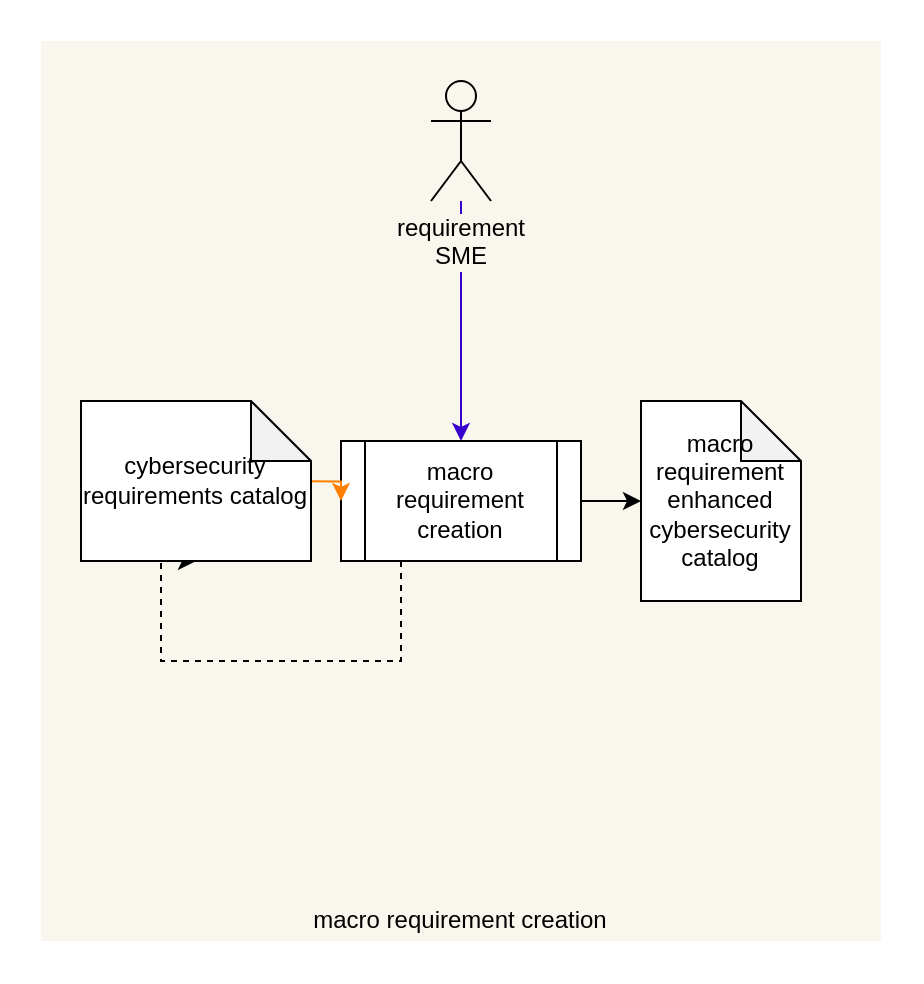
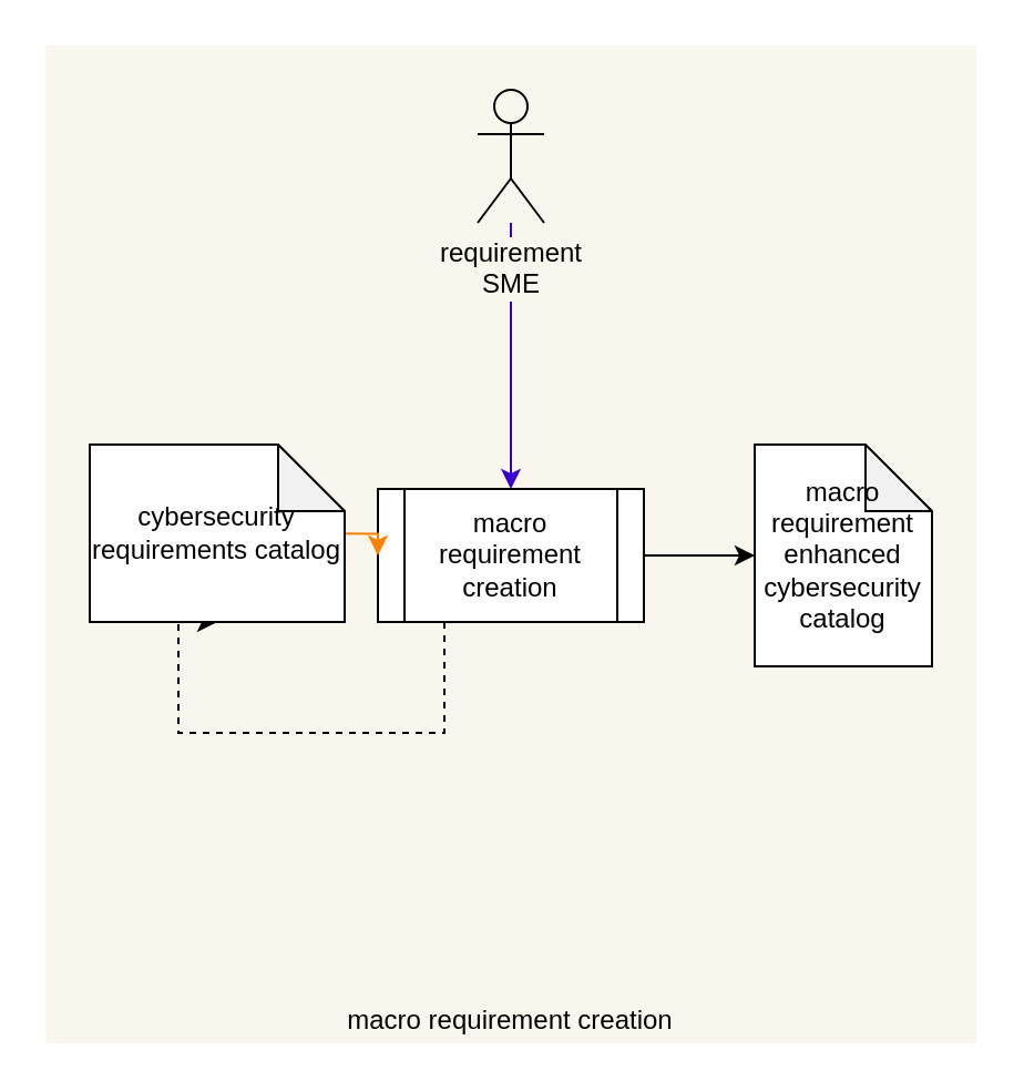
  <mxCell id="0" />
  <mxCell id="1" parent="0" />
  <mxCell id="2" value="" style="rounded=0;whiteSpace=wrap;html=1;fillColor=#f9f7ed;strokeColor=none;" parent="1" vertex="1"><mxGeometry x="20" y="20" width="420" height="450" as="geometry" /></mxCell>
  <mxCell id="3" style="edgeStyle=orthogonalEdgeStyle;rounded=0;orthogonalLoop=1;jettySize=auto;html=1;exitX=0.25;exitY=1;exitDx=0;exitDy=0;entryX=0.5;entryY=1;entryDx=0;entryDy=0;entryPerimeter=0;dashed=1;" parent="1" source="7" target="9" edge="1"><mxGeometry relative="1" as="geometry"><Array as="points"><mxPoint x="200" y="330" /><mxPoint x="80" y="330" /></Array></mxGeometry></mxCell>
  <mxCell id="4" style="edgeStyle=orthogonalEdgeStyle;rounded=0;orthogonalLoop=1;jettySize=auto;html=1;entryX=0.5;entryY=0;entryDx=0;entryDy=0;fillColor=#6a00ff;strokeColor=#3700CC;" parent="1" source="5" target="7" edge="1"><mxGeometry relative="1" as="geometry"><mxPoint x="275" y="100" as="sourcePoint" /><Array as="points"><mxPoint x="230" y="110" /><mxPoint x="230" y="110" /></Array></mxGeometry></mxCell>
  <mxCell id="5" value="&lt;span style=&quot;&quot;&gt;requirement&lt;br&gt;SME&lt;/span&gt;" style="shape=umlActor;verticalLabelPosition=bottom;labelBackgroundColor=#F9F7ED;verticalAlign=top;html=1;outlineConnect=0;fillColor=none;" parent="1" vertex="1"><mxGeometry x="215" y="40" width="30" height="60" as="geometry" /></mxCell>
  <mxCell id="6" style="edgeStyle=orthogonalEdgeStyle;rounded=0;orthogonalLoop=1;jettySize=auto;html=1;entryX=0;entryY=0.5;entryDx=0;entryDy=0;exitX=1;exitY=0.5;exitDx=0;exitDy=0;entryPerimeter=0;" parent="1" source="7" target="11" edge="1"><mxGeometry relative="1" as="geometry"><mxPoint x="460" y="240" as="sourcePoint" /></mxGeometry></mxCell>
  <mxCell id="7" value="macro requirement creation" style="shape=process;whiteSpace=wrap;html=1;backgroundOutline=1;" parent="1" vertex="1"><mxGeometry x="170" y="220" width="120" height="60" as="geometry" /></mxCell>
  <mxCell id="8" style="edgeStyle=orthogonalEdgeStyle;rounded=0;orthogonalLoop=1;jettySize=auto;html=1;exitX=1.001;exitY=0.502;exitDx=0;exitDy=0;exitPerimeter=0;entryX=0;entryY=0.5;entryDx=0;entryDy=0;strokeColor=#FF8000;" parent="1" source="9" target="7" edge="1"><mxGeometry relative="1" as="geometry" /></mxCell>
  <mxCell id="9" value="cybersecurity requirements catalog" style="shape=note;whiteSpace=wrap;html=1;backgroundOutline=1;darkOpacity=0.05;" parent="1" vertex="1"><mxGeometry x="40" y="200" width="115" height="80" as="geometry" /></mxCell>
  <mxCell id="10" value="macro requirement creation" style="text;html=1;strokeColor=none;fillColor=none;align=center;verticalAlign=middle;whiteSpace=wrap;rounded=0;" parent="1" vertex="1"><mxGeometry x="20" y="450" width="420" height="20" as="geometry" /></mxCell>
- <mxCell id="11" value="macro requirement enhanced&lt;div&gt;cybersecurity catalog&lt;/div&gt;" style="shape=note;whiteSpace=wrap;html=1;backgroundOutline=1;darkOpacity=0.05;" parent="1" vertex="1"><mxGeometry x="320" y="200" width="80" height="100" as="geometry" /></mxCell>
+ <mxCell id="11" value="macro requirement enhanced&lt;div&gt;cybersecurity catalog&lt;/div&gt;" style="shape=note;whiteSpace=wrap;html=1;backgroundOutline=1;darkOpacity=0.05;" parent="1" vertex="1"><mxGeometry x="340" y="200" width="80" height="100" as="geometry" /></mxCell>
